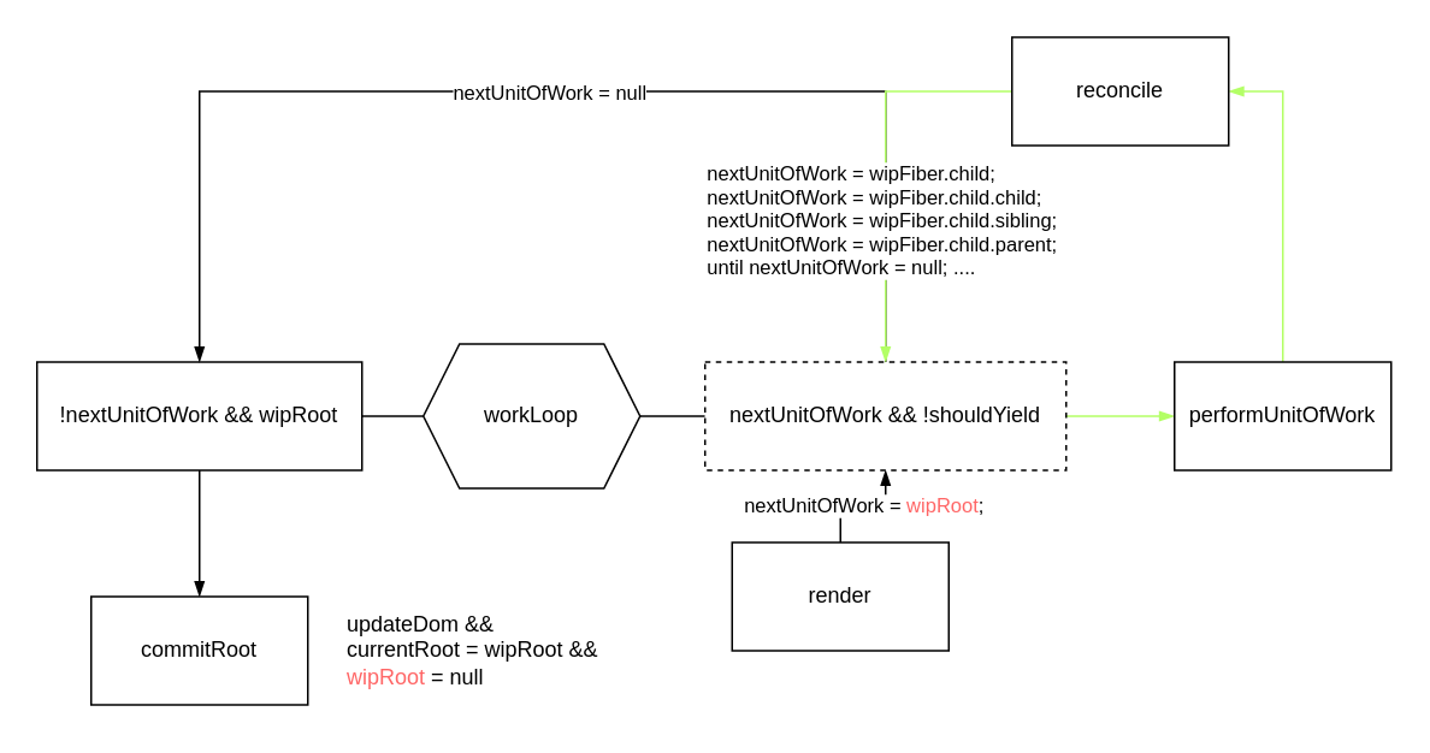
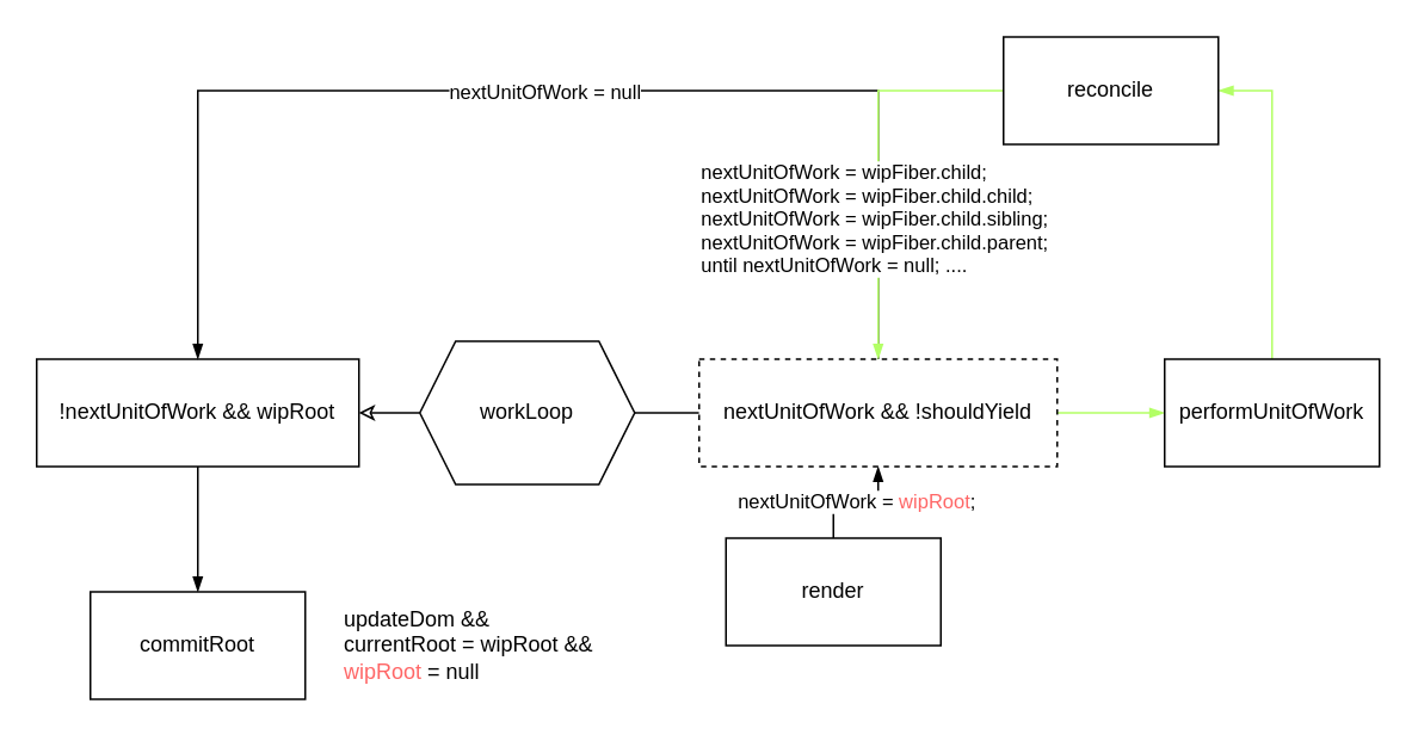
  <mxCell id="0" />
  <mxCell id="1" parent="0" />
- <mxCell id="2" style="edgeStyle=orthogonalEdgeStyle;rounded=0;orthogonalLoop=1;jettySize=auto;html=1;exitX=0;exitY=0.5;exitDx=0;exitDy=0;entryX=1;entryY=0.5;entryDx=0;entryDy=0;endArrow=none;endFill=0;" parent="1" source="4" target="6" edge="1"><mxGeometry relative="1" as="geometry" /></mxCell>
+ <mxCell id="2" style="edgeStyle=orthogonalEdgeStyle;rounded=0;orthogonalLoop=1;jettySize=auto;html=1;exitX=0;exitY=0.5;exitDx=0;exitDy=0;entryX=1;entryY=0.5;entryDx=0;entryDy=0;endArrow=classic;endFill=0;" parent="1" source="4" target="6" edge="1"><mxGeometry relative="1" as="geometry" /></mxCell>
  <mxCell id="3" style="edgeStyle=orthogonalEdgeStyle;rounded=0;orthogonalLoop=1;jettySize=auto;html=1;exitX=1;exitY=0.5;exitDx=0;exitDy=0;entryX=0;entryY=0.5;entryDx=0;entryDy=0;endArrow=none;endFill=0;" parent="1" source="4" target="10" edge="1"><mxGeometry relative="1" as="geometry" /></mxCell>
  <mxCell id="4" value="workLoop" style="shape=hexagon;perimeter=hexagonPerimeter2;whiteSpace=wrap;html=1;fixedSize=1;" parent="1" vertex="1"><mxGeometry x="234" y="190" width="120" height="80" as="geometry" /></mxCell>
  <mxCell id="5" style="edgeStyle=orthogonalEdgeStyle;rounded=0;orthogonalLoop=1;jettySize=auto;html=1;exitX=0.5;exitY=1;exitDx=0;exitDy=0;entryX=0.5;entryY=0;entryDx=0;entryDy=0;endArrow=blockThin;endFill=1;" parent="1" source="6" target="18" edge="1"><mxGeometry relative="1" as="geometry" /></mxCell>
  <mxCell id="6" value="!nextUnitOfWork &amp;amp;&amp;amp; wipRoot" style="rounded=0;whiteSpace=wrap;html=1;" parent="1" vertex="1"><mxGeometry x="20" y="200" width="180" height="60" as="geometry" /></mxCell>
  <mxCell id="7" style="edgeStyle=orthogonalEdgeStyle;rounded=0;orthogonalLoop=1;jettySize=auto;html=1;exitX=1;exitY=0.5;exitDx=0;exitDy=0;entryX=0;entryY=0.5;entryDx=0;entryDy=0;endArrow=blockThin;endFill=1;fillColor=#fad7ac;strokeColor=#B3FF66;" parent="1" source="10" target="14" edge="1"><mxGeometry relative="1" as="geometry" /></mxCell>
  <mxCell id="8" style="edgeStyle=orthogonalEdgeStyle;rounded=0;orthogonalLoop=1;jettySize=auto;html=1;exitX=0.5;exitY=0;exitDx=0;exitDy=0;entryX=0.5;entryY=0;entryDx=0;entryDy=0;endArrow=blockThin;endFill=1;" parent="1" source="10" target="6" edge="1"><mxGeometry relative="1" as="geometry"><Array as="points"><mxPoint x="490" y="50" /><mxPoint x="110" y="50" /></Array></mxGeometry></mxCell>
  <mxCell id="9" value="nextUnitOfWork = null" style="edgeLabel;html=1;align=center;verticalAlign=middle;resizable=0;points=[];" parent="8" vertex="1" connectable="0"><mxGeometry x="-0.009" relative="1" as="geometry"><mxPoint as="offset" /></mxGeometry></mxCell>
  <mxCell id="10" value="nextUnitOfWork &amp;amp;&amp;amp; !shouldYield" style="rounded=0;whiteSpace=wrap;html=1;dashed=1;" parent="1" vertex="1"><mxGeometry x="390" y="200" width="200" height="60" as="geometry" /></mxCell>
  <mxCell id="11" value="nextUnitOfWork = &lt;font color=&quot;#ff6666&quot;&gt;wipRoot&lt;/font&gt;;" style="edgeStyle=orthogonalEdgeStyle;rounded=0;orthogonalLoop=1;jettySize=auto;html=1;exitX=0.5;exitY=0;exitDx=0;exitDy=0;entryX=0.5;entryY=1;entryDx=0;entryDy=0;endArrow=blockThin;endFill=1;" parent="1" source="12" target="10" edge="1"><mxGeometry relative="1" as="geometry" /></mxCell>
  <mxCell id="12" value="render" style="rounded=0;whiteSpace=wrap;html=1;" parent="1" vertex="1"><mxGeometry x="405" y="300" width="120" height="60" as="geometry" /></mxCell>
  <mxCell id="13" style="edgeStyle=orthogonalEdgeStyle;rounded=0;orthogonalLoop=1;jettySize=auto;html=1;exitX=0.5;exitY=0;exitDx=0;exitDy=0;entryX=1;entryY=0.5;entryDx=0;entryDy=0;endArrow=blockThin;endFill=1;fillColor=#fad7ac;strokeColor=#B3FF66;" parent="1" source="14" target="17" edge="1"><mxGeometry relative="1" as="geometry" /></mxCell>
  <mxCell id="14" value="performUnitOfWork" style="rounded=0;whiteSpace=wrap;html=1;" parent="1" vertex="1"><mxGeometry x="650" y="200" width="120" height="60" as="geometry" /></mxCell>
  <mxCell id="15" style="edgeStyle=orthogonalEdgeStyle;rounded=0;orthogonalLoop=1;jettySize=auto;html=1;exitX=0;exitY=0.5;exitDx=0;exitDy=0;entryX=0.5;entryY=0;entryDx=0;entryDy=0;endArrow=blockThin;endFill=1;fillColor=#fad7ac;strokeColor=#B3FF66;" parent="1" source="17" target="10" edge="1"><mxGeometry relative="1" as="geometry" /></mxCell>
  <mxCell id="16" value="&lt;div style=&quot;text-align: left&quot;&gt;nextUnitOfWork = wipFiber.child;&lt;/div&gt;&lt;div style=&quot;text-align: left&quot;&gt;nextUnitOfWork = wipFiber.child.child;&lt;/div&gt;&lt;div style=&quot;text-align: left&quot;&gt;nextUnitOfWork = wipFiber.child.sibling;&lt;/div&gt;&lt;div style=&quot;text-align: left&quot;&gt;nextUnitOfWork = wipFiber.child.parent;&lt;/div&gt;&lt;div style=&quot;text-align: left&quot;&gt;until nextUnitOfWork = null; ....&lt;/div&gt;" style="edgeLabel;html=1;align=center;verticalAlign=middle;resizable=0;points=[];" parent="15" vertex="1" connectable="0"><mxGeometry x="0.282" y="-3" relative="1" as="geometry"><mxPoint as="offset" /></mxGeometry></mxCell>
  <mxCell id="17" value="reconcile" style="rounded=0;whiteSpace=wrap;html=1;" parent="1" vertex="1"><mxGeometry x="560" y="20" width="120" height="60" as="geometry" /></mxCell>
  <mxCell id="18" value="commitRoot" style="rounded=0;whiteSpace=wrap;html=1;" parent="1" vertex="1"><mxGeometry x="50" y="330" width="120" height="60" as="geometry" /></mxCell>
  <mxCell id="19" value="updateDom &amp;amp;&amp;amp;&lt;br&gt;currentRoot = wipRoot &amp;amp;&amp;amp;&lt;br&gt;&lt;font color=&quot;#ff6666&quot;&gt;wipRoot&lt;/font&gt; = null" style="text;html=1;strokeColor=none;fillColor=none;align=left;verticalAlign=middle;whiteSpace=wrap;rounded=0;" parent="1" vertex="1"><mxGeometry x="190" y="325" width="150" height="70" as="geometry" /></mxCell>
